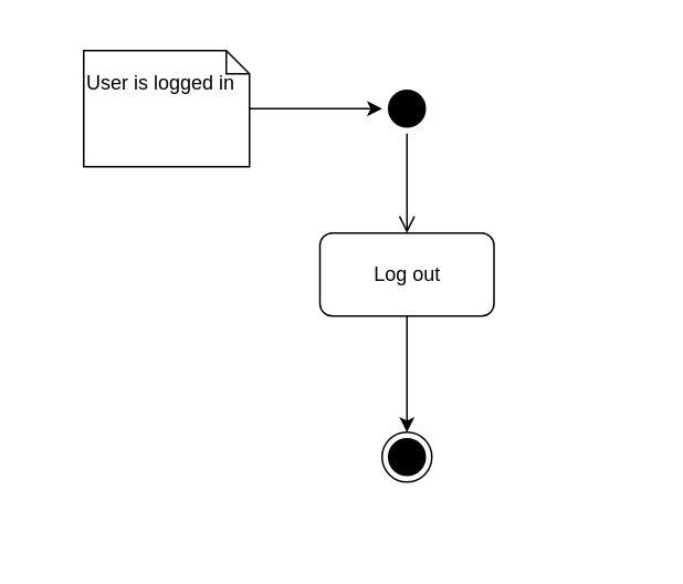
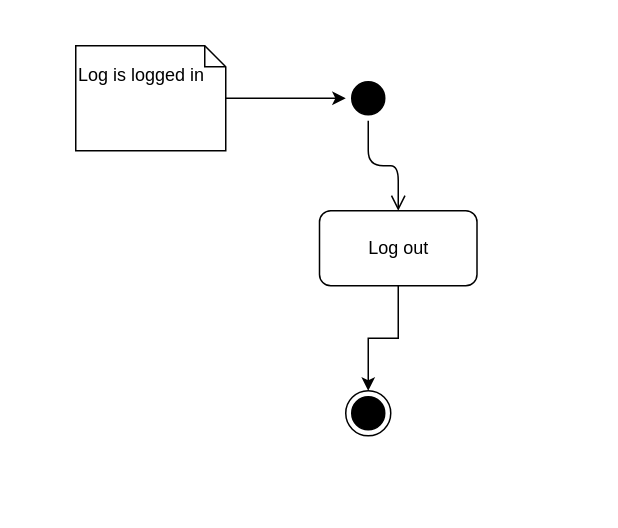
  <mxCell id="0" />
  <mxCell id="1" parent="0" />
  <mxCell id="2" value="" style="rounded=0;whiteSpace=wrap;html=1;strokeColor=none;" vertex="1" parent="1"><mxGeometry x="20" y="20" width="370" height="310" as="geometry" /></mxCell>
  <mxCell id="3" value="" style="ellipse;html=1;shape=startState;fillColor=#000000;" vertex="1" parent="1"><mxGeometry x="230" y="50" width="30" height="30" as="geometry" /></mxCell>
  <mxCell id="4" value="" style="edgeStyle=orthogonalEdgeStyle;html=1;verticalAlign=bottom;endArrow=open;endSize=8;" edge="1" source="3" parent="1" target="8"><mxGeometry relative="1" as="geometry"><mxPoint x="245" y="140" as="targetPoint" /></mxGeometry></mxCell>
  <mxCell id="5" value="" style="edgeStyle=orthogonalEdgeStyle;rounded=0;orthogonalLoop=1;jettySize=auto;html=1;strokeColor=#000000;" edge="1" parent="1" source="6" target="3"><mxGeometry relative="1" as="geometry" /></mxCell>
- <mxCell id="6" value="&lt;p&gt;User is logged in&lt;/p&gt;" style="shape=note;whiteSpace=wrap;html=1;size=14;verticalAlign=top;align=left;spacingTop=-6;strokeColor=#000000;" vertex="1" parent="1"><mxGeometry x="50" y="30" width="100" height="70" as="geometry" /></mxCell>
+ <mxCell id="6" value="&lt;p&gt;Log is logged in&lt;/p&gt;" style="shape=note;whiteSpace=wrap;html=1;size=14;verticalAlign=top;align=left;spacingTop=-6;strokeColor=#000000;" vertex="1" parent="1"><mxGeometry x="50" y="30" width="100" height="70" as="geometry" /></mxCell>
  <mxCell id="7" value="" style="edgeStyle=orthogonalEdgeStyle;rounded=0;orthogonalLoop=1;jettySize=auto;html=1;strokeColor=#000000;" edge="1" parent="1" source="8" target="9"><mxGeometry relative="1" as="geometry" /></mxCell>
- <mxCell id="8" value="Log out" style="rounded=1;whiteSpace=wrap;html=1;strokeColor=#000000;" vertex="1" parent="1"><mxGeometry x="192.5" y="140" width="105" height="50" as="geometry" /></mxCell>
+ <mxCell id="8" value="Log out" style="rounded=1;whiteSpace=wrap;html=1;strokeColor=#000000;" vertex="1" parent="1"><mxGeometry x="212.5" y="140" width="105" height="50" as="geometry" /></mxCell>
  <mxCell id="9" value="" style="ellipse;html=1;shape=endState;fillColor=#000000;" vertex="1" parent="1"><mxGeometry x="230" y="260" width="30" height="30" as="geometry" /></mxCell>
